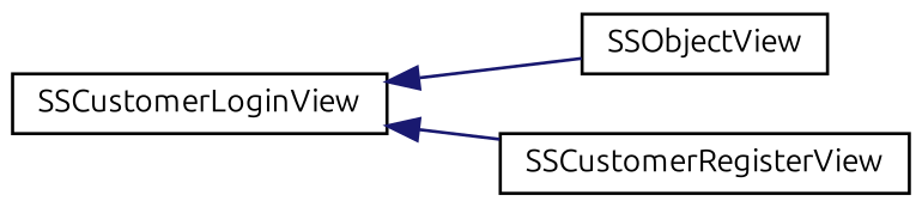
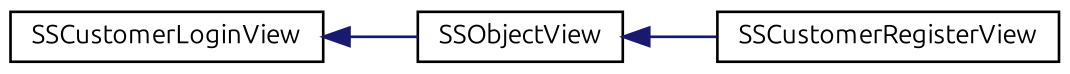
  digraph {
    fontname=Ubuntu
    rankdir=LR
    node [color=black fillcolor=white fontname=Ubuntu fontsize=10 shape=record style=filled]
    edge [color=midnightblue dir=back fontname=Ubuntu fontsize=10 labelfontname=Helvetica labelfontsize=10 style=solid]
    n1 [height=0.2 label=SSObjectView width=0.4]
    n2 [height=0.2 label=SSCustomerRegisterView width=0.4]
    n3 [height=0.2 label=SSCustomerLoginView width=0.4]
-   n3 -> n2
+   n1 -> n2
    n3 -> n1
  }
